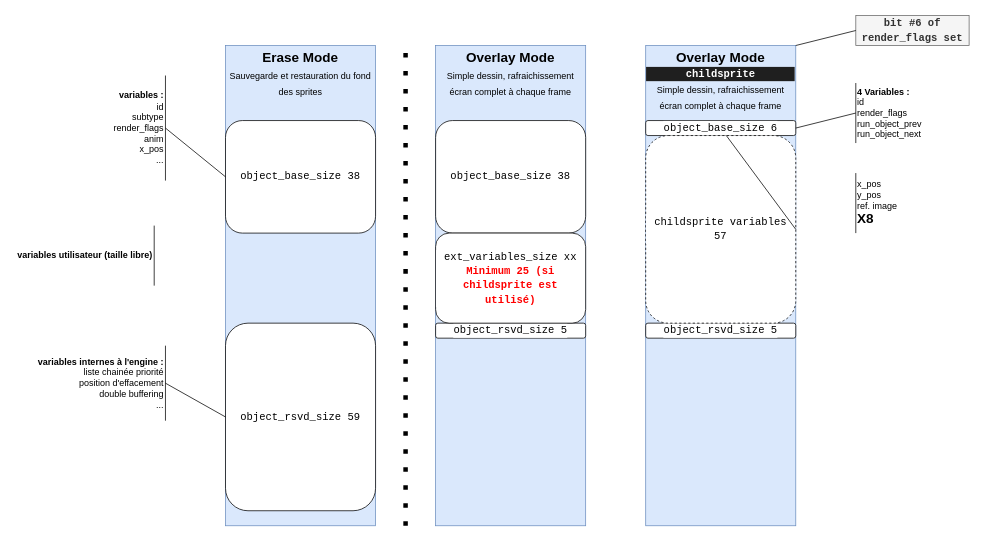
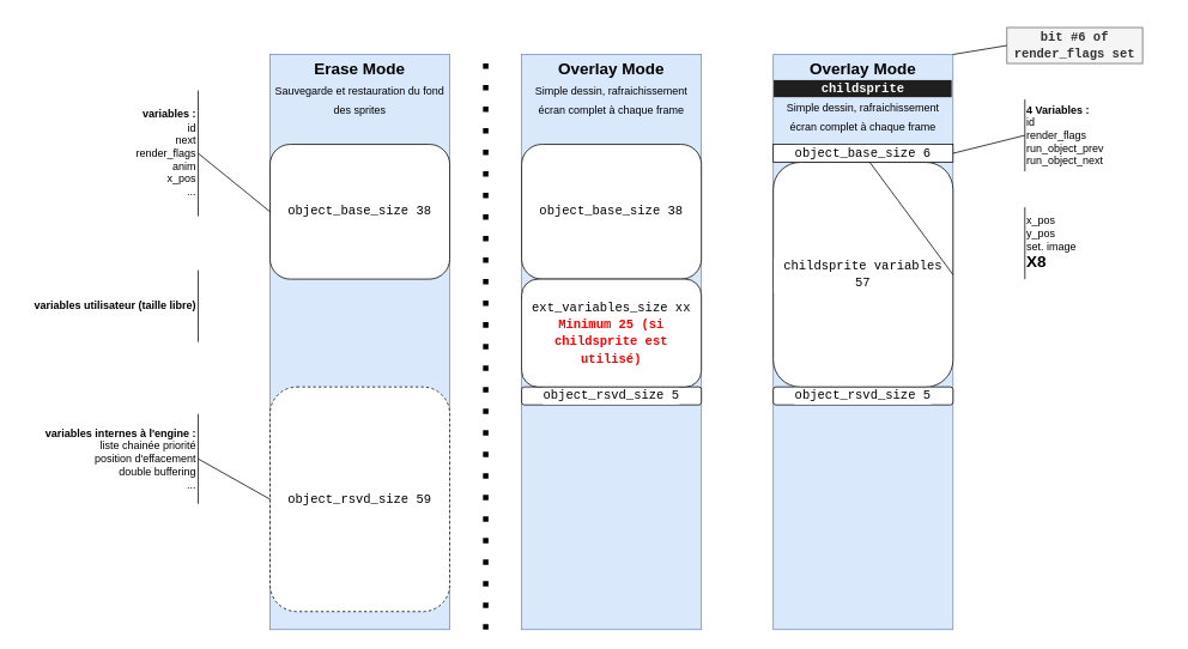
  <mxCell id="0" />
  <mxCell id="1" parent="0" />
  <mxCell id="2" value="Overlay Mode&lt;br&gt;&lt;span style=&quot;font-weight: normal;&quot;&gt;&lt;font style=&quot;font-size: 12px;&quot;&gt;Simple dessin, rafraichissement écran complet à chaque frame&lt;/font&gt;&lt;/span&gt;" style="text;html=1;strokeColor=#6c8ebf;fillColor=#dae8fc;align=center;verticalAlign=top;whiteSpace=wrap;rounded=0;labelBackgroundColor=none;horizontal=1;fontStyle=1;fontSize=18;" vertex="1" parent="1"><mxGeometry x="580" y="60" width="200" height="640" as="geometry" /></mxCell>
  <mxCell id="3" value="Erase Mode&lt;br&gt;&lt;font style=&quot;font-weight: normal; font-size: 12px;&quot;&gt;Sauvegarde et restauration du fond des sprites&lt;/font&gt;" style="text;html=1;strokeColor=#6c8ebf;fillColor=#dae8fc;align=center;verticalAlign=top;whiteSpace=wrap;rounded=0;labelBackgroundColor=none;horizontal=1;fontStyle=1;fontSize=18;" vertex="1" parent="1"><mxGeometry x="300" y="60" width="200" height="640" as="geometry" /></mxCell>
  <mxCell id="4" value="&lt;div style=&quot;font-family: Consolas, &amp;quot;Courier New&amp;quot;, monospace; font-size: 14px; line-height: 19px;&quot;&gt;&lt;span style=&quot;&quot;&gt;object_base_size 38&lt;/span&gt;&lt;/div&gt;" style="rounded=1;whiteSpace=wrap;html=1;fillColor=default;fontColor=default;labelBackgroundColor=default;" vertex="1" parent="1"><mxGeometry x="300" y="160" width="200" height="150" as="geometry" /></mxCell>
- <mxCell id="5" value="&lt;div style=&quot;font-family: Consolas, &amp;quot;Courier New&amp;quot;, monospace; font-size: 14px; line-height: 19px;&quot;&gt;&lt;span style=&quot;&quot;&gt;object_rsvd_size 59&lt;/span&gt;&lt;/div&gt;" style="rounded=1;whiteSpace=wrap;html=1;fillColor=default;fontColor=default;labelBackgroundColor=default;" vertex="1" parent="1"><mxGeometry x="300" y="430" width="200" height="250" as="geometry" /></mxCell>
+ <mxCell id="5" value="&lt;div style=&quot;font-family: Consolas, &amp;quot;Courier New&amp;quot;, monospace; font-size: 14px; line-height: 19px;&quot;&gt;&lt;span style=&quot;&quot;&gt;object_rsvd_size 59&lt;/span&gt;&lt;/div&gt;" style="rounded=1;whiteSpace=wrap;html=1;fillColor=default;fontColor=default;labelBackgroundColor=default;dashed=1;" vertex="1" parent="1"><mxGeometry x="300" y="430" width="200" height="250" as="geometry" /></mxCell>
  <mxCell id="6" value="&lt;div style=&quot;font-family: Consolas, &amp;quot;Courier New&amp;quot;, monospace; font-size: 14px; line-height: 19px;&quot;&gt;object_rsvd_size 5&lt;br&gt;&lt;/div&gt;" style="rounded=1;whiteSpace=wrap;html=1;fillColor=default;fontColor=default;labelBackgroundColor=default;" vertex="1" parent="1"><mxGeometry x="580" y="430" width="200" height="20" as="geometry" /></mxCell>
  <mxCell id="7" value="&lt;div style=&quot;font-family: Consolas, &amp;quot;Courier New&amp;quot;, monospace; font-size: 14px; line-height: 19px;&quot;&gt;&lt;span style=&quot;&quot;&gt;object_base_size 38&lt;/span&gt;&lt;/div&gt;" style="rounded=1;whiteSpace=wrap;html=1;fillColor=default;fontColor=default;labelBackgroundColor=default;" vertex="1" parent="1"><mxGeometry x="580" y="160" width="200" height="150" as="geometry" /></mxCell>
  <mxCell id="8" value="&lt;div style=&quot;font-family: Consolas, &amp;quot;Courier New&amp;quot;, monospace; font-size: 14px; line-height: 19px;&quot;&gt;&lt;span style=&quot;&quot;&gt;ext_variables_size xx&lt;/span&gt;&lt;/div&gt;&lt;div style=&quot;font-family: Consolas, &amp;quot;Courier New&amp;quot;, monospace; font-size: 14px; line-height: 19px;&quot;&gt;&lt;span style=&quot;&quot;&gt;&lt;b&gt;&lt;font color=&quot;#ff0000&quot;&gt;Minimum 25 (si childsprite est utilisé)&lt;/font&gt;&lt;/b&gt;&lt;/span&gt;&lt;/div&gt;" style="rounded=1;whiteSpace=wrap;html=1;fillColor=default;fontColor=default;labelBackgroundColor=default;" vertex="1" parent="1"><mxGeometry x="580" y="310" width="200" height="120" as="geometry" /></mxCell>
- <mxCell id="9" value="&lt;b&gt;variables :&lt;/b&gt;&lt;br&gt;id&lt;br&gt;subtype&lt;br&gt;render_flags&lt;br&gt;anim&lt;br&gt;x_pos&lt;br&gt;&lt;div style=&quot;&quot;&gt;&lt;span style=&quot;background-color: initial;&quot;&gt;...&lt;/span&gt;&lt;/div&gt;" style="text;html=1;strokeColor=none;fillColor=none;align=right;verticalAlign=middle;whiteSpace=wrap;rounded=0;labelBackgroundColor=none;fontColor=default;" vertex="1" parent="1"><mxGeometry x="20" y="100" width="200" height="140" as="geometry" /></mxCell>
+ <mxCell id="9" value="&lt;b&gt;variables :&lt;/b&gt;&lt;br&gt;id&lt;br&gt;next&lt;br&gt;render_flags&lt;br&gt;anim&lt;br&gt;x_pos&lt;br&gt;&lt;div style=&quot;&quot;&gt;&lt;span style=&quot;background-color: initial;&quot;&gt;...&lt;/span&gt;&lt;/div&gt;" style="text;html=1;strokeColor=none;fillColor=none;align=right;verticalAlign=middle;whiteSpace=wrap;rounded=0;labelBackgroundColor=none;fontColor=default;" vertex="1" parent="1"><mxGeometry x="20" y="100" width="200" height="140" as="geometry" /></mxCell>
  <mxCell id="10" value="" style="endArrow=none;html=1;rounded=0;fontColor=default;entryX=1;entryY=0.5;entryDx=0;entryDy=0;exitX=0;exitY=0.5;exitDx=0;exitDy=0;" edge="1" parent="1" source="4" target="9"><mxGeometry width="50" height="50" relative="1" as="geometry"><mxPoint x="400" y="580" as="sourcePoint" /><mxPoint x="450" y="530" as="targetPoint" /></mxGeometry></mxCell>
  <mxCell id="11" value="" style="endArrow=none;html=1;rounded=0;fontColor=default;entryX=1;entryY=0;entryDx=0;entryDy=0;exitX=1;exitY=1;exitDx=0;exitDy=0;" edge="1" parent="1" source="9" target="9"><mxGeometry width="50" height="50" relative="1" as="geometry"><mxPoint x="400" y="580" as="sourcePoint" /><mxPoint x="450" y="530" as="targetPoint" /></mxGeometry></mxCell>
- <mxCell id="12" value="&lt;b&gt;variables utilisateur (taille libre)&lt;/b&gt;" style="text;html=1;strokeColor=none;fillColor=none;align=right;verticalAlign=middle;whiteSpace=wrap;rounded=0;labelBackgroundColor=none;fontColor=default;" vertex="1" parent="1"><mxGeometry x="5" y="300" width="200" height="80" as="geometry" /></mxCell>
+ <mxCell id="12" value="&lt;b&gt;variables utilisateur (taille libre)&lt;/b&gt;" style="text;html=1;strokeColor=none;fillColor=none;align=right;verticalAlign=middle;whiteSpace=wrap;rounded=0;labelBackgroundColor=none;fontColor=default;" vertex="1" parent="1"><mxGeometry x="20" y="300" width="200" height="80" as="geometry" /></mxCell>
  <mxCell id="13" value="" style="endArrow=none;html=1;rounded=0;fontColor=default;entryX=1;entryY=0;entryDx=0;entryDy=0;exitX=1;exitY=1;exitDx=0;exitDy=0;" edge="1" parent="1" source="12" target="12"><mxGeometry width="50" height="50" relative="1" as="geometry"><mxPoint x="400" y="610" as="sourcePoint" /><mxPoint x="450" y="560" as="targetPoint" /></mxGeometry></mxCell>
  <mxCell id="14" value="&lt;b&gt;variables internes à l'engine :&lt;/b&gt;&lt;br&gt;liste chainée priorité&lt;br&gt;position d'effacement &lt;br&gt;double buffering&lt;br&gt;..." style="text;html=1;strokeColor=none;fillColor=none;align=right;verticalAlign=middle;whiteSpace=wrap;rounded=0;labelBackgroundColor=none;fontColor=default;" vertex="1" parent="1"><mxGeometry x="20" y="460" width="200" height="100" as="geometry" /></mxCell>
  <mxCell id="15" value="" style="endArrow=none;html=1;rounded=0;fontColor=default;entryX=0;entryY=0.5;entryDx=0;entryDy=0;exitX=1;exitY=0.5;exitDx=0;exitDy=0;" edge="1" parent="1" source="14" target="5"><mxGeometry width="50" height="50" relative="1" as="geometry"><mxPoint x="400" y="790" as="sourcePoint" /><mxPoint x="300" y="550" as="targetPoint" /></mxGeometry></mxCell>
  <mxCell id="16" value="" style="endArrow=none;html=1;rounded=0;fontColor=default;entryX=1;entryY=0;entryDx=0;entryDy=0;exitX=1;exitY=1;exitDx=0;exitDy=0;" edge="1" parent="1" source="14" target="14"><mxGeometry width="50" height="50" relative="1" as="geometry"><mxPoint x="400" y="790" as="sourcePoint" /><mxPoint x="450" y="740" as="targetPoint" /></mxGeometry></mxCell>
  <mxCell id="17" value="Overlay Mode&lt;br&gt;&lt;div style=&quot;background-color: rgb(31, 31, 31); font-family: Consolas, &amp;quot;Courier New&amp;quot;, monospace; font-size: 14px; line-height: 19px;&quot;&gt;&lt;font style=&quot;&quot; color=&quot;#ffffff&quot;&gt;childsprite&lt;/font&gt;&lt;/div&gt;&lt;span style=&quot;font-weight: normal;&quot;&gt;&lt;font style=&quot;font-size: 12px;&quot;&gt;Simple dessin, rafraichissement écran complet à chaque frame&lt;/font&gt;&lt;/span&gt;" style="text;html=1;strokeColor=#6c8ebf;fillColor=#dae8fc;align=center;verticalAlign=top;whiteSpace=wrap;rounded=0;labelBackgroundColor=none;horizontal=1;fontStyle=1;fontSize=18;" vertex="1" parent="1"><mxGeometry x="860" y="60" width="200" height="640" as="geometry" /></mxCell>
  <mxCell id="18" value="&lt;div style=&quot;font-family: Consolas, &amp;quot;Courier New&amp;quot;, monospace; font-size: 14px; line-height: 19px;&quot;&gt;object_rsvd_size 5&lt;br&gt;&lt;/div&gt;" style="rounded=1;whiteSpace=wrap;html=1;fillColor=default;fontColor=default;labelBackgroundColor=default;" vertex="1" parent="1"><mxGeometry x="860" y="430" width="200" height="20" as="geometry" /></mxCell>
- <mxCell id="19" value="&lt;div style=&quot;font-family: Consolas, &amp;quot;Courier New&amp;quot;, monospace; font-size: 14px; line-height: 19px;&quot;&gt;&lt;span style=&quot;&quot;&gt;object_base_size 6&lt;/span&gt;&lt;/div&gt;" style="rounded=1;whiteSpace=wrap;html=1;fillColor=default;fontColor=default;labelBackgroundColor=default;" vertex="1" parent="1"><mxGeometry x="860" y="160" width="200" height="20" as="geometry" /></mxCell>
+ <mxCell id="19" value="&lt;div style=&quot;font-family: Consolas, &amp;quot;Courier New&amp;quot;, monospace; font-size: 14px; line-height: 19px;&quot;&gt;&lt;span style=&quot;&quot;&gt;object_base_size 6&lt;/span&gt;&lt;/div&gt;" style="whiteSpace=wrap;html=1;fillColor=default;fontColor=default;labelBackgroundColor=default;rounded=0;" vertex="1" parent="1"><mxGeometry x="860" y="160" width="200" height="20" as="geometry" /></mxCell>
  <mxCell id="20" value="&lt;font color=&quot;#000000&quot;&gt;&lt;b&gt;4 Variables :&lt;/b&gt;&lt;br&gt;id&lt;br&gt;render_flags&lt;br&gt;run_object_prev&lt;br&gt;run_object_next&lt;/font&gt;" style="text;html=1;strokeColor=none;fillColor=none;align=left;verticalAlign=middle;whiteSpace=wrap;rounded=0;labelBackgroundColor=none;fontSize=12;fontColor=#FFFFFF;" vertex="1" parent="1"><mxGeometry x="1140" y="110" width="160" height="80" as="geometry" /></mxCell>
  <mxCell id="21" value="" style="endArrow=none;html=1;rounded=0;fontSize=12;fontColor=#000000;entryX=0;entryY=0;entryDx=0;entryDy=0;exitX=0;exitY=1;exitDx=0;exitDy=0;" edge="1" parent="1" source="20" target="20"><mxGeometry width="50" height="50" relative="1" as="geometry"><mxPoint x="1030" y="320" as="sourcePoint" /><mxPoint x="1080" y="270" as="targetPoint" /></mxGeometry></mxCell>
  <mxCell id="22" value="" style="endArrow=none;html=1;rounded=0;fontSize=12;fontColor=#000000;exitX=1;exitY=0.5;exitDx=0;exitDy=0;entryX=0;entryY=0.5;entryDx=0;entryDy=0;" edge="1" parent="1" source="19" target="20"><mxGeometry width="50" height="50" relative="1" as="geometry"><mxPoint x="1030" y="320" as="sourcePoint" /><mxPoint x="1080" y="270" as="targetPoint" /></mxGeometry></mxCell>
- <mxCell id="23" value="&lt;div style=&quot;font-family: Consolas, &amp;quot;Courier New&amp;quot;, monospace; font-size: 14px; line-height: 19px;&quot;&gt;&lt;span style=&quot;&quot;&gt;childsprite variables 57&lt;/span&gt;&lt;/div&gt;" style="rounded=1;whiteSpace=wrap;html=1;fillColor=default;fontColor=default;labelBackgroundColor=default;dashed=1;" vertex="1" parent="1"><mxGeometry x="860" y="180" width="200" height="250" as="geometry" /></mxCell>
- <mxCell id="24" value="&lt;font color=&quot;#000000&quot;&gt;x_pos&lt;br&gt;y_pos&lt;br&gt;ref. image&lt;br&gt;&lt;b&gt;&lt;font style=&quot;font-size: 18px;&quot;&gt;X8&lt;/font&gt;&lt;/b&gt;&lt;br&gt;&lt;/font&gt;" style="text;html=1;strokeColor=none;fillColor=none;align=left;verticalAlign=middle;whiteSpace=wrap;rounded=0;labelBackgroundColor=none;fontSize=12;fontColor=#FFFFFF;" vertex="1" parent="1"><mxGeometry x="1140" y="230" width="160" height="80" as="geometry" /></mxCell>
+ <mxCell id="23" value="&lt;div style=&quot;font-family: Consolas, &amp;quot;Courier New&amp;quot;, monospace; font-size: 14px; line-height: 19px;&quot;&gt;&lt;span style=&quot;&quot;&gt;childsprite variables 57&lt;/span&gt;&lt;/div&gt;" style="rounded=1;whiteSpace=wrap;html=1;fillColor=default;fontColor=default;labelBackgroundColor=default;" vertex="1" parent="1"><mxGeometry x="860" y="180" width="200" height="250" as="geometry" /></mxCell>
+ <mxCell id="24" value="&lt;font color=&quot;#000000&quot;&gt;x_pos&lt;br&gt;y_pos&lt;br&gt;set. image&lt;br&gt;&lt;b&gt;&lt;font style=&quot;font-size: 18px;&quot;&gt;X8&lt;/font&gt;&lt;/b&gt;&lt;br&gt;&lt;/font&gt;" style="text;html=1;strokeColor=none;fillColor=none;align=left;verticalAlign=middle;whiteSpace=wrap;rounded=0;labelBackgroundColor=none;fontSize=12;fontColor=#FFFFFF;" vertex="1" parent="1"><mxGeometry x="1140" y="230" width="160" height="80" as="geometry" /></mxCell>
  <mxCell id="25" value="" style="endArrow=none;html=1;rounded=0;fontSize=12;fontColor=#000000;entryX=0;entryY=0;entryDx=0;entryDy=0;exitX=0;exitY=1;exitDx=0;exitDy=0;" edge="1" parent="1" source="24" target="24"><mxGeometry width="50" height="50" relative="1" as="geometry"><mxPoint x="1030" y="440" as="sourcePoint" /><mxPoint x="1080" y="390" as="targetPoint" /></mxGeometry></mxCell>
  <mxCell id="26" value="" style="endArrow=none;html=1;rounded=0;fontSize=18;fontColor=#000000;exitX=1;exitY=0.5;exitDx=0;exitDy=0;" edge="1" parent="1" source="23" target="19"><mxGeometry width="50" height="50" relative="1" as="geometry"><mxPoint x="1180" y="480" as="sourcePoint" /><mxPoint x="1230" y="430" as="targetPoint" /></mxGeometry></mxCell>
  <mxCell id="27" value="" style="endArrow=none;dashed=1;html=1;dashPattern=1 3;strokeWidth=6;rounded=0;fontSize=18;fontColor=#000000;" edge="1" parent="1"><mxGeometry width="50" height="50" relative="1" as="geometry"><mxPoint x="540" y="700" as="sourcePoint" /><mxPoint x="540" y="70" as="targetPoint" /></mxGeometry></mxCell>
- <mxCell id="28" value="&lt;div style=&quot;font-family: Consolas, &amp;quot;Courier New&amp;quot;, monospace; font-size: 14px; line-height: 19px;&quot;&gt;&lt;b&gt;bit #6 of render_flags set&lt;/b&gt;&lt;/div&gt;" style="text;html=1;align=center;verticalAlign=middle;whiteSpace=wrap;rounded=0;labelBackgroundColor=none;fontSize=18;fillColor=#f5f5f5;strokeColor=#666666;fontColor=#333333;" vertex="1" parent="1"><mxGeometry x="1140" y="20" width="151" height="40" as="geometry" /></mxCell>
+ <mxCell id="28" value="&lt;div style=&quot;font-family: Consolas, &amp;quot;Courier New&amp;quot;, monospace; font-size: 14px; line-height: 19px;&quot;&gt;&lt;b&gt;bit #6 of render_flags set&lt;/b&gt;&lt;/div&gt;" style="text;html=1;align=center;verticalAlign=middle;whiteSpace=wrap;rounded=0;labelBackgroundColor=none;fontSize=18;fillColor=#f5f5f5;strokeColor=#666666;fontColor=#333333;" vertex="1" parent="1"><mxGeometry x="1120" y="30" width="151" height="40" as="geometry" /></mxCell>
  <mxCell id="29" value="" style="endArrow=none;html=1;rounded=0;fontSize=18;fontColor=default;strokeWidth=1;entryX=0;entryY=0.5;entryDx=0;entryDy=0;exitX=1;exitY=0;exitDx=0;exitDy=0;" edge="1" parent="1" source="17" target="28"><mxGeometry width="50" height="50" relative="1" as="geometry"><mxPoint x="1080" y="280" as="sourcePoint" /><mxPoint x="1130" y="230" as="targetPoint" /></mxGeometry></mxCell>
